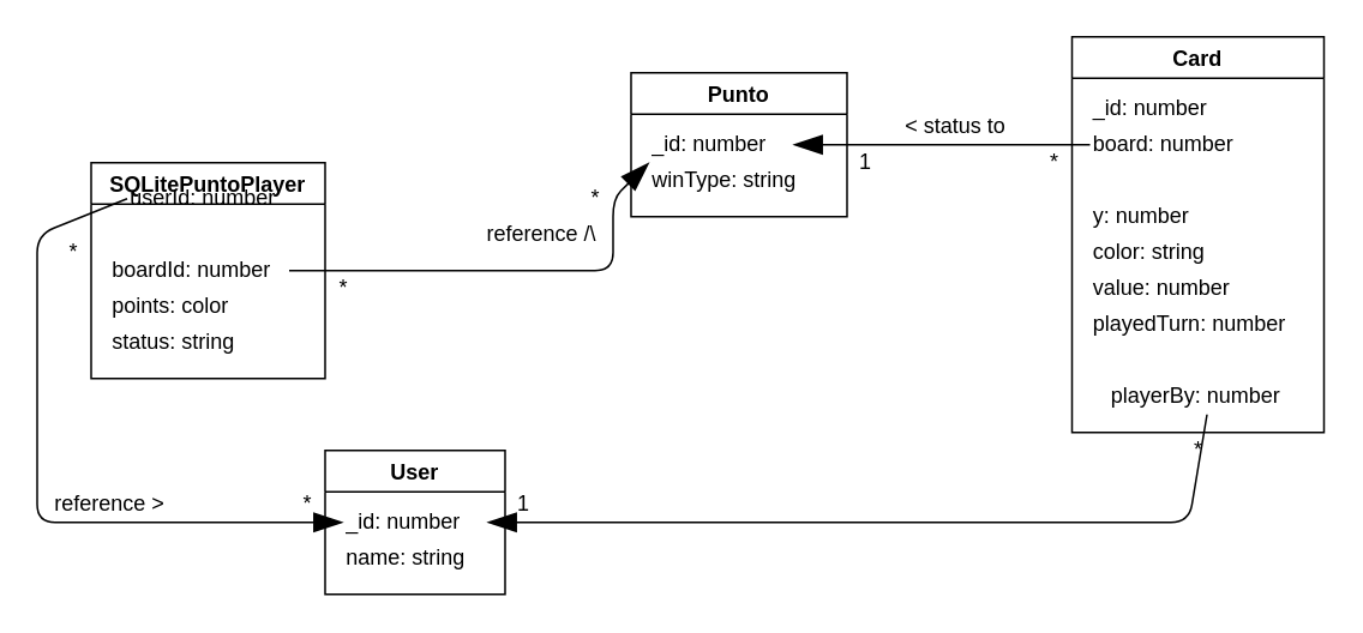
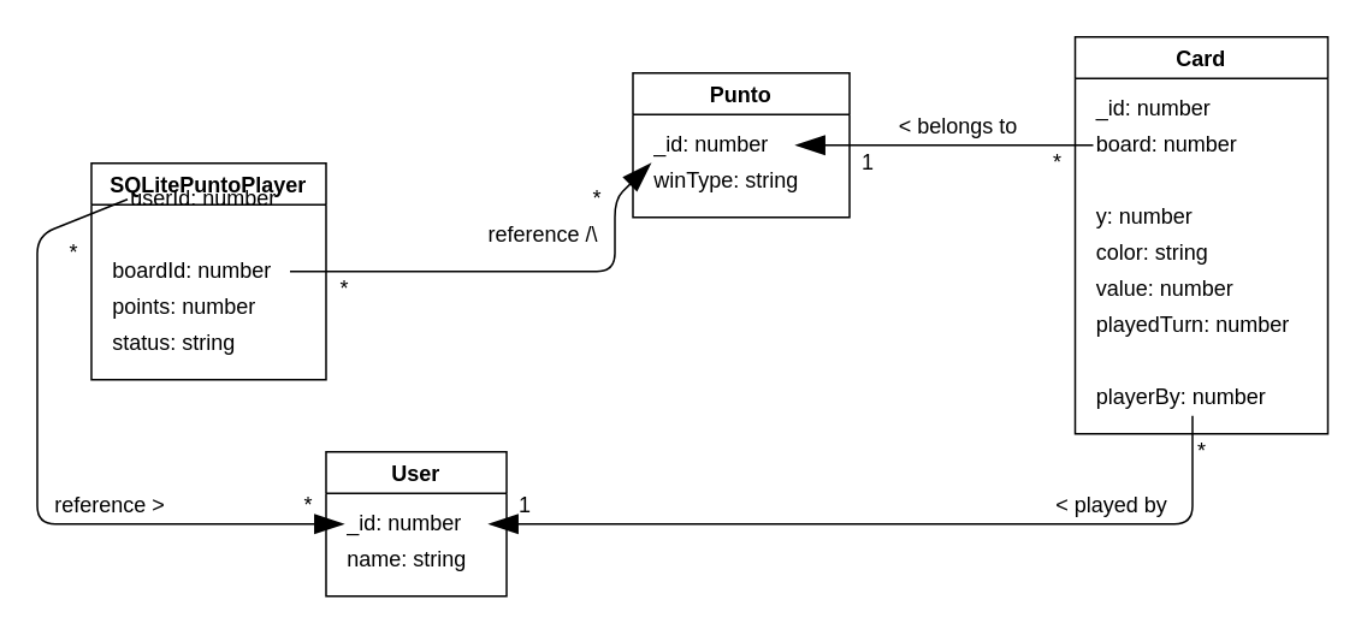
  <mxCell id="0" />
  <mxCell id="1" parent="0" />
  <mxCell id="2" value="User" style="swimlane;hachureGap=4;pointerEvents=0;startSize=23;" parent="1" vertex="1"><mxGeometry x="180" y="250" width="100" height="80" as="geometry" /></mxCell>
  <mxCell id="3" value="_id: number" style="text;html=1;align=left;verticalAlign=middle;resizable=0;points=[];autosize=1;strokeColor=none;fillColor=none;" parent="2" vertex="1"><mxGeometry x="10" y="30" width="80" height="20" as="geometry" /></mxCell>
  <mxCell id="4" value="name: string" style="text;html=1;align=left;verticalAlign=middle;resizable=0;points=[];autosize=1;strokeColor=none;fillColor=none;" parent="2" vertex="1"><mxGeometry x="10" y="50" width="80" height="20" as="geometry" /></mxCell>
  <mxCell id="5" value="Punto" style="swimlane;hachureGap=4;pointerEvents=0;startSize=23;" parent="1" vertex="1"><mxGeometry x="350" y="40" width="120" height="80" as="geometry" /></mxCell>
  <mxCell id="6" value="_id: number" style="text;html=1;align=left;verticalAlign=middle;resizable=0;points=[];autosize=1;strokeColor=none;fillColor=none;" parent="5" vertex="1"><mxGeometry x="10" y="30" width="80" height="20" as="geometry" /></mxCell>
  <mxCell id="7" value="winType: string" style="text;html=1;align=left;verticalAlign=middle;resizable=0;points=[];autosize=1;strokeColor=none;fillColor=none;" parent="5" vertex="1"><mxGeometry x="10" y="50" width="100" height="20" as="geometry" /></mxCell>
  <mxCell id="8" value="Card" style="swimlane;hachureGap=4;pointerEvents=0;startSize=23;" parent="1" vertex="1"><mxGeometry x="595" y="20" width="140" height="220" as="geometry" /></mxCell>
  <mxCell id="9" value="_id: number" style="text;html=1;align=left;verticalAlign=middle;resizable=0;points=[];autosize=1;strokeColor=none;fillColor=none;" parent="8" vertex="1"><mxGeometry x="10" y="30" width="80" height="20" as="geometry" /></mxCell>
  <mxCell id="10" value="board: number" style="text;html=1;align=left;verticalAlign=middle;resizable=0;points=[];autosize=1;strokeColor=none;fillColor=none;" parent="8" vertex="1"><mxGeometry x="10" y="50" width="90" height="20" as="geometry" /></mxCell>
  <mxCell id="11" value="y: number" style="text;html=1;align=left;verticalAlign=middle;resizable=0;points=[];autosize=1;strokeColor=none;fillColor=none;" parent="8" vertex="1"><mxGeometry x="10" y="90" width="70" height="20" as="geometry" /></mxCell>
  <mxCell id="12" value="playedTurn: number" style="text;html=1;align=left;verticalAlign=middle;resizable=0;points=[];autosize=1;strokeColor=none;fillColor=none;" parent="8" vertex="1"><mxGeometry x="10" y="150" width="120" height="20" as="geometry" /></mxCell>
- <mxCell id="13" value="playerBy: number" style="text;html=1;align=left;verticalAlign=middle;resizable=0;points=[];autosize=1;strokeColor=none;fillColor=none;" parent="8" vertex="1"><mxGeometry x="20" y="190" width="110" height="20" as="geometry" /></mxCell>
+ <mxCell id="13" value="playerBy: number" style="text;html=1;align=left;verticalAlign=middle;resizable=0;points=[];autosize=1;strokeColor=none;fillColor=none;" parent="8" vertex="1"><mxGeometry x="10" y="190" width="110" height="20" as="geometry" /></mxCell>
  <mxCell id="14" value="color: string" style="text;html=1;align=left;verticalAlign=middle;resizable=0;points=[];autosize=1;strokeColor=none;fillColor=none;" parent="8" vertex="1"><mxGeometry x="10" y="110" width="80" height="20" as="geometry" /></mxCell>
  <mxCell id="15" value="value: number" style="text;html=1;align=left;verticalAlign=middle;resizable=0;points=[];autosize=1;strokeColor=none;fillColor=none;" parent="8" vertex="1"><mxGeometry x="10" y="130" width="90" height="20" as="geometry" /></mxCell>
  <mxCell id="16" value="" style="endArrow=blockThin;html=1;startSize=14;endSize=14;sourcePerimeterSpacing=8;targetPerimeterSpacing=8;exitX=0;exitY=0.5;exitDx=0;exitDy=0;exitPerimeter=0;entryX=1;entryY=0.5;entryDx=0;entryDy=0;entryPerimeter=0;verticalAlign=middle;endFill=1;" parent="1" source="10" target="6" edge="1"><mxGeometry width="50" height="50" relative="1" as="geometry"><mxPoint x="480" y="-10" as="sourcePoint" /><mxPoint x="540" y="120" as="targetPoint" /></mxGeometry></mxCell>
  <mxCell id="17" value="*" style="text;html=1;align=center;verticalAlign=middle;resizable=0;points=[];autosize=1;strokeColor=none;fillColor=none;" parent="1" vertex="1"><mxGeometry x="575" y="80" width="20" height="20" as="geometry" /></mxCell>
  <mxCell id="18" value="1" style="text;html=1;align=center;verticalAlign=middle;resizable=0;points=[];autosize=1;strokeColor=none;fillColor=none;" parent="1" vertex="1"><mxGeometry x="470" y="80" width="20" height="20" as="geometry" /></mxCell>
- <mxCell id="19" value="&amp;lt; status to" style="text;html=1;align=center;verticalAlign=middle;resizable=0;points=[];autosize=1;strokeColor=none;fillColor=none;" parent="1" vertex="1"><mxGeometry x="490" y="60" width="80" height="20" as="geometry" /></mxCell>
+ <mxCell id="19" value="&amp;lt; belongs to" style="text;html=1;align=center;verticalAlign=middle;resizable=0;points=[];autosize=1;strokeColor=none;fillColor=none;" parent="1" vertex="1"><mxGeometry x="490" y="60" width="80" height="20" as="geometry" /></mxCell>
  <mxCell id="20" value="SQLitePuntoPlayer" style="swimlane;hachureGap=4;pointerEvents=0;startSize=23;" parent="1" vertex="1"><mxGeometry x="50" y="90" width="130" height="120" as="geometry" /></mxCell>
  <mxCell id="21" value="userId: number" style="text;html=1;align=left;verticalAlign=middle;resizable=0;points=[];autosize=1;strokeColor=none;fillColor=none;" parent="20" vertex="1"><mxGeometry x="20" y="10" width="100" height="20" as="geometry" /></mxCell>
  <mxCell id="22" value="boardId: number" style="text;html=1;align=left;verticalAlign=middle;resizable=0;points=[];autosize=1;strokeColor=none;fillColor=none;" parent="20" vertex="1"><mxGeometry x="10" y="50" width="100" height="20" as="geometry" /></mxCell>
- <mxCell id="23" value="points: color" style="text;html=1;align=left;verticalAlign=middle;resizable=0;points=[];autosize=1;strokeColor=none;fillColor=none;" parent="20" vertex="1"><mxGeometry x="10" y="70" width="90" height="20" as="geometry" /></mxCell>
+ <mxCell id="23" value="points: number" style="text;html=1;align=left;verticalAlign=middle;resizable=0;points=[];autosize=1;strokeColor=none;fillColor=none;" parent="20" vertex="1"><mxGeometry x="10" y="70" width="90" height="20" as="geometry" /></mxCell>
  <mxCell id="24" value="status: string" style="text;html=1;align=left;verticalAlign=middle;resizable=0;points=[];autosize=1;strokeColor=none;fillColor=none;" parent="20" vertex="1"><mxGeometry x="10" y="90" width="80" height="20" as="geometry" /></mxCell>
  <mxCell id="25" value="" style="endArrow=blockThin;html=1;startSize=14;endSize=14;sourcePerimeterSpacing=8;targetPerimeterSpacing=8;endFill=1;exitX=1;exitY=0.5;exitDx=0;exitDy=0;exitPerimeter=0;entryX=0;entryY=1;entryDx=0;entryDy=0;entryPerimeter=0;" parent="1" source="22" target="6" edge="1"><mxGeometry width="50" height="50" relative="1" as="geometry"><mxPoint x="500" y="280" as="sourcePoint" /><mxPoint x="230" y="210" as="targetPoint" /><Array as="points"><mxPoint x="340" y="150" /><mxPoint x="340" y="110" /></Array></mxGeometry></mxCell>
  <mxCell id="26" value="*" style="text;html=1;align=center;verticalAlign=middle;resizable=0;points=[];autosize=1;strokeColor=none;fillColor=none;" parent="1" vertex="1"><mxGeometry x="180" y="150" width="20" height="20" as="geometry" /></mxCell>
  <mxCell id="27" value="*" style="text;html=1;align=center;verticalAlign=middle;resizable=0;points=[];autosize=1;strokeColor=none;fillColor=none;" parent="1" vertex="1"><mxGeometry x="320" y="100" width="20" height="20" as="geometry" /></mxCell>
  <mxCell id="28" value="reference /\" style="text;html=1;align=center;verticalAlign=middle;resizable=0;points=[];autosize=1;strokeColor=none;fillColor=none;" parent="1" vertex="1"><mxGeometry x="260" y="120" width="80" height="20" as="geometry" /></mxCell>
  <mxCell id="29" value="" style="endArrow=blockThin;html=1;startSize=14;endSize=14;sourcePerimeterSpacing=8;targetPerimeterSpacing=8;endFill=1;entryX=0;entryY=0.5;entryDx=0;entryDy=0;entryPerimeter=0;exitX=0;exitY=0.5;exitDx=0;exitDy=0;exitPerimeter=0;" parent="1" source="21" target="3" edge="1"><mxGeometry width="50" height="50" relative="1" as="geometry"><mxPoint x="-90" y="170" as="sourcePoint" /><mxPoint x="20" y="110" as="targetPoint" /><Array as="points"><mxPoint x="20" y="130" /><mxPoint x="20" y="290" /></Array></mxGeometry></mxCell>
  <mxCell id="30" value="*" style="text;html=1;align=center;verticalAlign=middle;resizable=0;points=[];autosize=1;strokeColor=none;fillColor=none;" parent="1" vertex="1"><mxGeometry x="30" y="130" width="20" height="20" as="geometry" /></mxCell>
  <mxCell id="31" value="*" style="text;html=1;align=center;verticalAlign=middle;resizable=0;points=[];autosize=1;strokeColor=none;fillColor=none;" parent="1" vertex="1"><mxGeometry x="160" y="270" width="20" height="20" as="geometry" /></mxCell>
  <mxCell id="32" value="reference &amp;gt;" style="text;html=1;align=center;verticalAlign=middle;resizable=0;points=[];autosize=1;strokeColor=none;fillColor=none;" parent="1" vertex="1"><mxGeometry x="20" y="270" width="80" height="20" as="geometry" /></mxCell>
  <mxCell id="33" value="" style="endArrow=blockThin;html=1;startSize=14;endSize=14;sourcePerimeterSpacing=8;targetPerimeterSpacing=8;exitX=0.5;exitY=1;exitDx=0;exitDy=0;exitPerimeter=0;entryX=1;entryY=0.5;entryDx=0;entryDy=0;entryPerimeter=0;verticalAlign=middle;endFill=1;" parent="1" source="13" target="3" edge="1"><mxGeometry width="50" height="50" relative="1" as="geometry"><mxPoint x="635" y="274" as="sourcePoint" /><mxPoint x="455" y="274" as="targetPoint" /><Array as="points"><mxPoint x="660" y="290" /></Array></mxGeometry></mxCell>
  <mxCell id="34" value="1" style="text;html=1;align=center;verticalAlign=middle;resizable=0;points=[];autosize=1;strokeColor=none;fillColor=none;" parent="1" vertex="1"><mxGeometry x="280" y="270" width="20" height="20" as="geometry" /></mxCell>
  <mxCell id="35" value="*" style="text;html=1;align=center;verticalAlign=middle;resizable=0;points=[];autosize=1;strokeColor=none;fillColor=none;" parent="1" vertex="1"><mxGeometry x="655" y="240" width="20" height="20" as="geometry" /></mxCell>
+ <mxCell id="36" value="&amp;lt; played by" style="text;html=1;align=center;verticalAlign=middle;resizable=0;points=[];autosize=1;strokeColor=none;fillColor=none;" parent="1" vertex="1"><mxGeometry x="575" y="270" width="80" height="20" as="geometry" /></mxCell>
